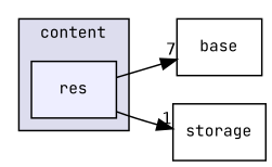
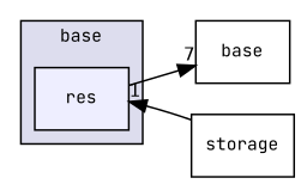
  digraph {
    compound=true
    fontname="JetBrains Mono"
    rankdir=LR
    node [fontname="JetBrains Mono" fontsize=10 shape=box]
    edge [fontname="JetBrains Mono" labeldistance=1.5 labelfontname=Helvetica labelfontsize=10]
    n1 [fillcolor="#eeeeff" label=res pencolor=black style=filled]
    n2 [label=base]
    n3 [label=storage]
    subgraph cluster_1 {
      bgcolor="#ddddee"
      fontsize=10
-     label=content
+     label=base
      pencolor=black
      n1
    }
    n1 -> n2 [headlabel=7]
-   n1 -> n3 [headlabel=1]
+   n3 -> n1 [headlabel=1]
  }
